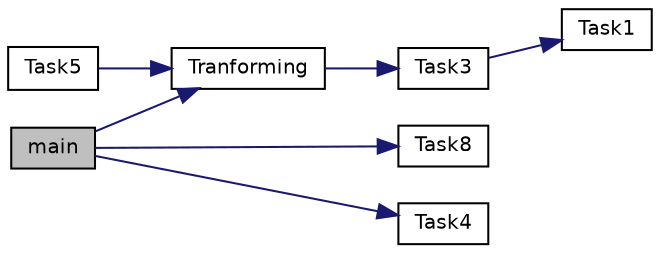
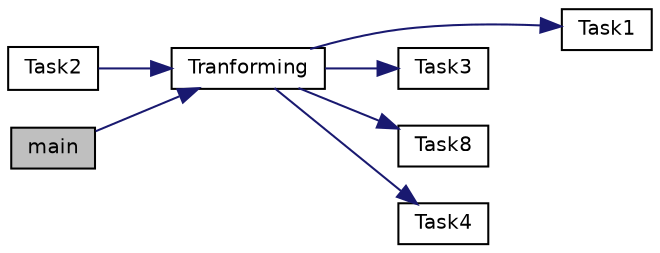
  digraph {
    rankdir=LR
    node [color=black fillcolor=white fontname=Helvetica fontsize=10 shape=record style=filled]
    edge [color=midnightblue fontname=Helvetica fontsize=10 labelfontname=Helvetica labelfontsize=10 style=solid]
    n1 [fillcolor=grey75 fontcolor=black height=0.2 label=main width=0.4]
    n2 [height=0.2 label=Tranforming width=0.4]
    n3 [height=0.2 label=Task1 width=0.4]
    n4 [height=0.2 label=Task3 width=0.4]
    n5 [height=0.2 label=Task4 width=0.4]
    n6 [height=0.2 label=Task8 width=0.4]
-   n7 [height=0.2 label=Task5 width=0.4]
+   n7 [height=0.2 label=Task2 width=0.4]
    n1 -> n2
-   n4 -> n3
+   n2 -> n3
    n2 -> n4
-   n1 -> n5
-   n1 -> n6
+   n2 -> n5
+   n2 -> n6
    n7 -> n2
  }
